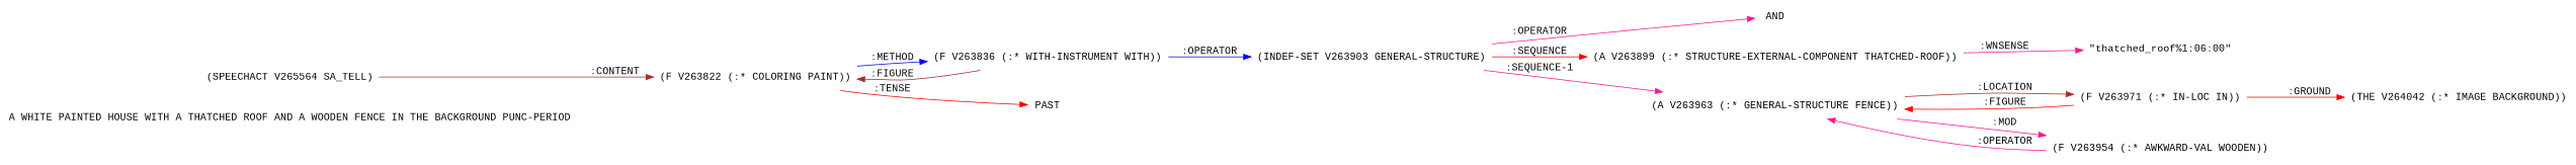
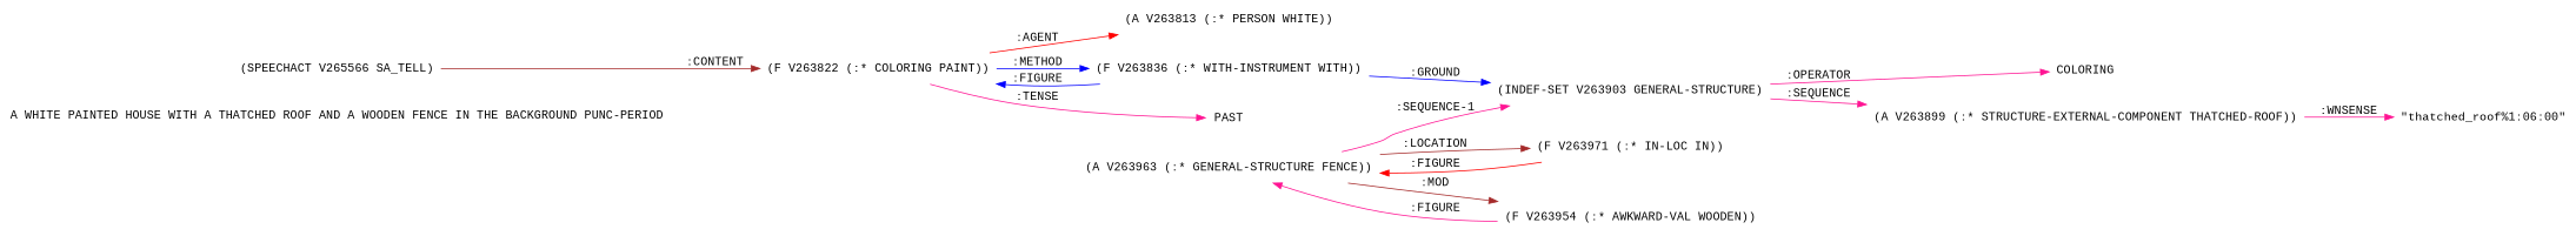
  digraph {
    fontname="Liberation Mono"
    rankdir=LR
    node [color=gray40 fontname="Liberation Mono" shape=none]
    edge [color=deeppink fontname="Liberation Mono"]
    "A WHITE PAINTED HOUSE WITH A THATCHED ROOF AND A WOODEN FENCE IN THE BACKGROUND PUNC-PERIOD" [color=purple]
-   n2 [label="(SPEECHACT V265564 SA_TELL)"]
+   n2 [label="(SPEECHACT V265566 SA_TELL)"]
    n3 [label="(F V263822 (:* COLORING PAINT))"]
+   n4 [color=purple label="(A V263813 (:* PERSON WHITE))"]
    n5 [label="(F V263836 (:* WITH-INSTRUMENT WITH))"]
    n6 [label=PAST]
    n7 [label="(INDEF-SET V263903 GENERAL-STRUCTURE)"]
-   n8 [label=AND]
+   n8 [label=COLORING]
    n9 [label="(A V263899 (:* STRUCTURE-EXTERNAL-COMPONENT THATCHED-ROOF))"]
    n10 [color=purple label="(A V263963 (:* GENERAL-STRUCTURE FENCE))"]
    n11 [color=purple label="\"thatched_roof%1:06:00\""]
    n12 [label="(F V263971 (:* IN-LOC IN))"]
    n13 [label="(F V263954 (:* AWKWARD-VAL WOODEN))"]
-   n14 [label="(THE V264042 (:* IMAGE BACKGROUND))"]
    n2 -> n3 [color=brown label=":CONTENT"]
+   n3 -> n4 [color=red label=":AGENT"]
    n3 -> n5 [color=blue label=":METHOD"]
-   n3 -> n6 [color=red label=":TENSE"]
-   n5 -> n3 [color=brown label=":FIGURE"]
-   n5 -> n7 [color=blue label=":OPERATOR"]
+   n3 -> n6 [label=":TENSE"]
+   n5 -> n3 [color=blue label=":FIGURE"]
+   n5 -> n7 [color=blue label=":GROUND"]
    n7 -> n8 [label=":OPERATOR"]
-   n7 -> n9 [color=red label=":SEQUENCE"]
-   n7 -> n10 [label=":SEQUENCE-1"]
+   n7 -> n9 [label=":SEQUENCE"]
+   n10 -> n7 [label=":SEQUENCE-1"]
    n9 -> n11 [label=":WNSENSE"]
    n10 -> n12 [color=brown label=":LOCATION"]
-   n10 -> n13 [label=":MOD"]
+   n10 -> n13 [color=brown label=":MOD"]
    n12 -> n10 [color=red label=":FIGURE"]
-   n12 -> n14 [color=red label=":GROUND"]
-   n13 -> n10 [label=":OPERATOR"]
+   n13 -> n10 [label=":FIGURE"]
  }
